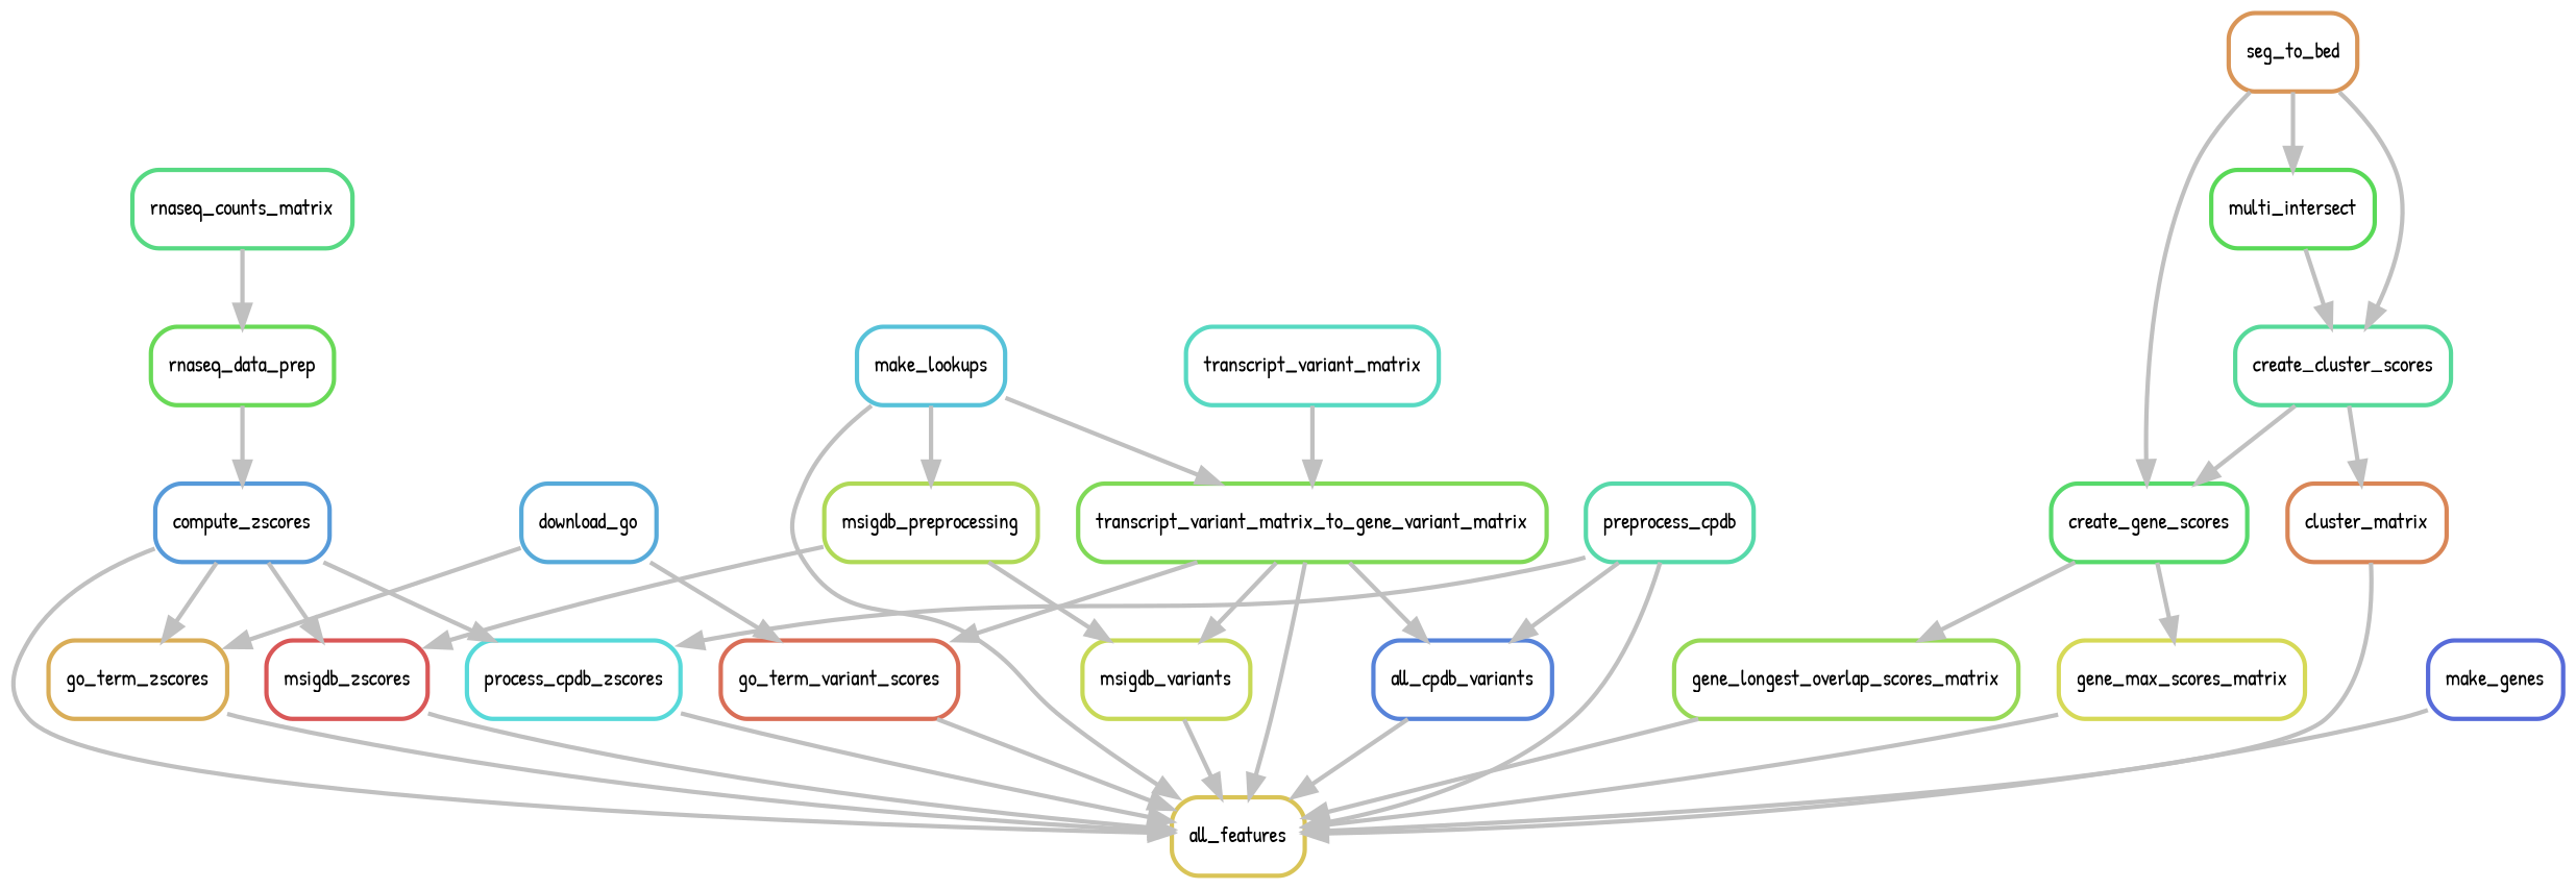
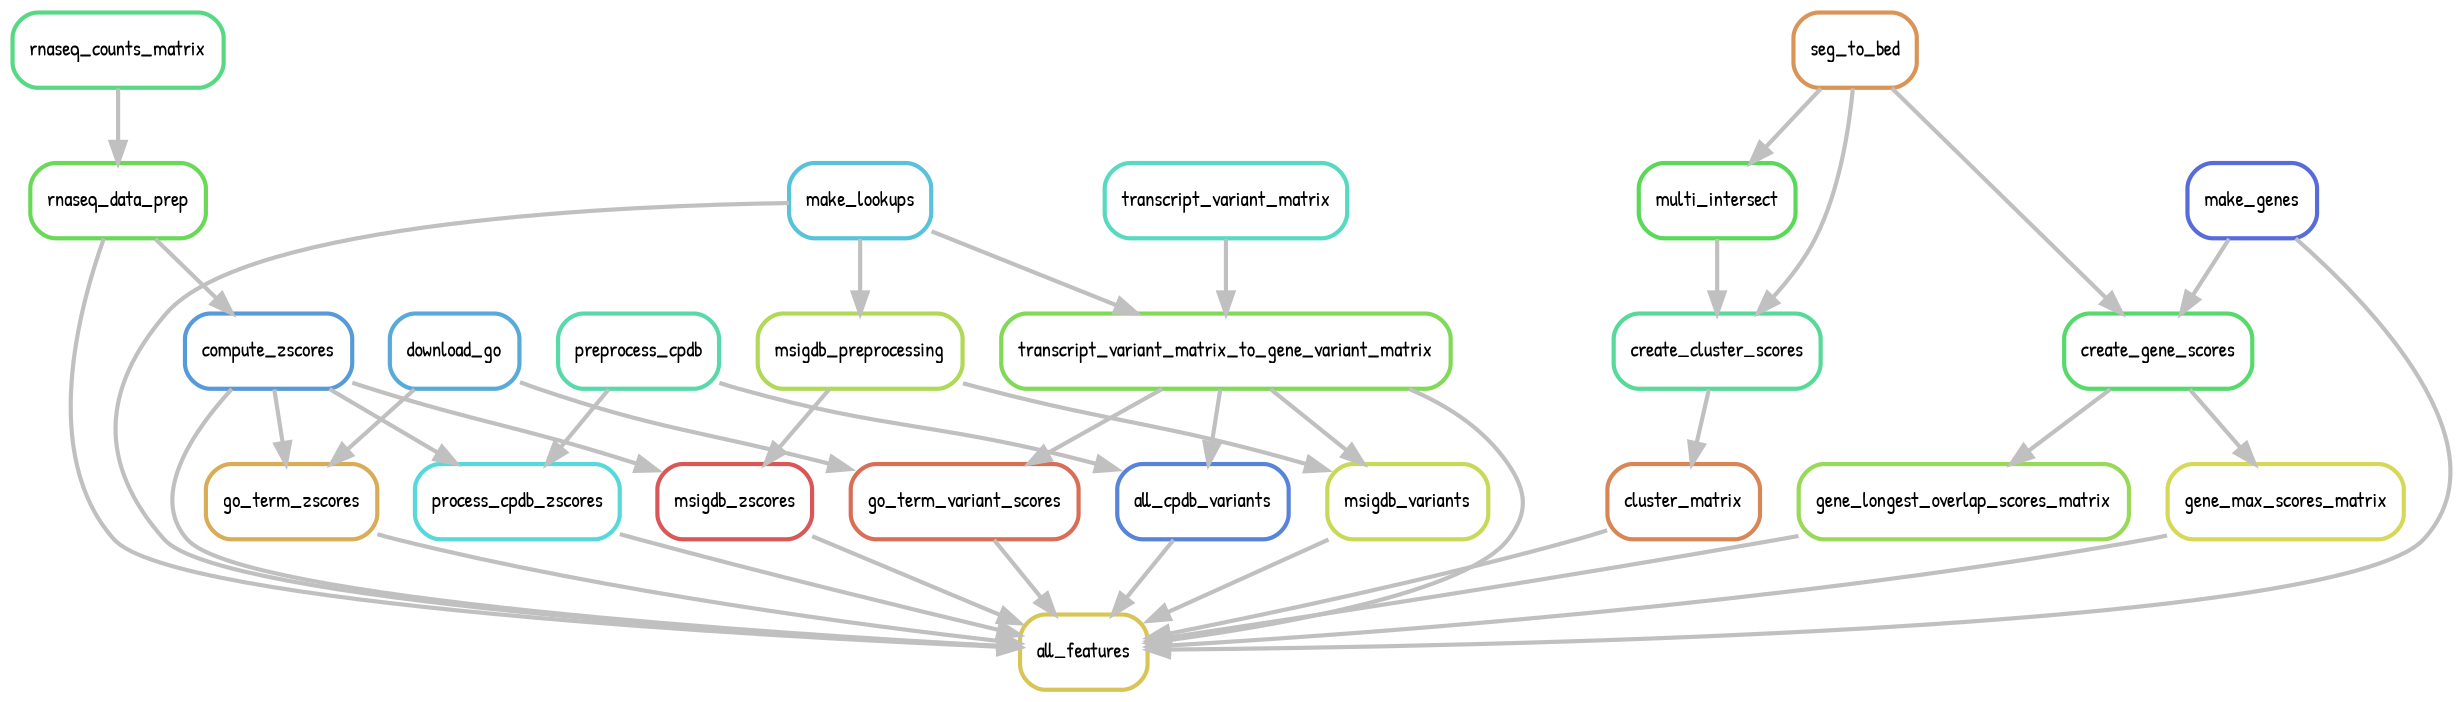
  digraph {
    bgcolor=white
    fontname="Patrick Hand"
    node [fontname="Patrick Hand" fontsize=10 penwidth=2 shape=box style=rounded]
    edge [color=grey fontname="Patrick Hand" penwidth=2]
    n1 [color="0.31 0.6 0.85" label=rnaseq_data_prep]
    n2 [color="0.14 0.6 0.85" label=all_features]
    n3 [color="0.58 0.6 0.85" label=compute_zscores]
    n4 [color="0.00 0.6 0.85" label=msigdb_zscores]
    n5 [color="0.11 0.6 0.85" label=go_term_zscores]
    n6 [color="0.50 0.6 0.85" label=process_cpdb_zscores]
    n7 [color="0.03 0.6 0.85" label=go_term_variant_scores]
    n8 [color="0.06 0.6 0.85" label=cluster_matrix]
    n9 [color="0.36 0.6 0.85" label=create_gene_scores]
    n10 [color="0.25 0.6 0.85" label=gene_longest_overlap_scores_matrix]
    n11 [color="0.17 0.6 0.85" label=gene_max_scores_matrix]
    n12 [color="0.33 0.6 0.85" label=multi_intersect]
    n13 [color="0.42 0.6 0.85" label=create_cluster_scores]
    n14 [color="0.39 0.6 0.85" label=rnaseq_counts_matrix]
    n15 [color="0.19 0.6 0.85" label=msigdb_variants]
    n16 [color="0.47 0.6 0.85" label=transcript_variant_matrix]
    n17 [color="0.28 0.6 0.85" label=transcript_variant_matrix_to_gene_variant_matrix]
    n18 [color="0.61 0.6 0.85" label=all_cpdb_variants]
    n19 [color="0.22 0.6 0.85" label=msigdb_preprocessing]
    n20 [color="0.44 0.6 0.85" label=preprocess_cpdb]
    n21 [color="0.53 0.6 0.85" label=make_lookups]
    n22 [color="0.56 0.6 0.85" label=download_go]
    n23 [color="0.08 0.6 0.85" label=seg_to_bed]
    n24 [color="0.64 0.6 0.85" label=make_genes]
-   n20 -> n2
+   n1 -> n2
    n1 -> n3
    n3 -> n2
    n3 -> n4
    n3 -> n5
    n3 -> n6
    n4 -> n2
    n5 -> n2
    n6 -> n2
    n7 -> n2
    n8 -> n2
    n9 -> n10
    n9 -> n11
    n10 -> n2
    n11 -> n2
    n12 -> n13
    n13 -> n8
    n14 -> n1
    n15 -> n2
    n16 -> n17
    n17 -> n2
    n17 -> n7
    n17 -> n15
    n17 -> n18
    n18 -> n2
    n19 -> n4
    n19 -> n15
    n20 -> n6
    n20 -> n18
    n21 -> n2
    n21 -> n17
    n21 -> n19
    n22 -> n5
    n22 -> n7
    n23 -> n9
    n23 -> n12
    n23 -> n13
    n24 -> n2
-   n13 -> n9
+   n24 -> n9
  }
